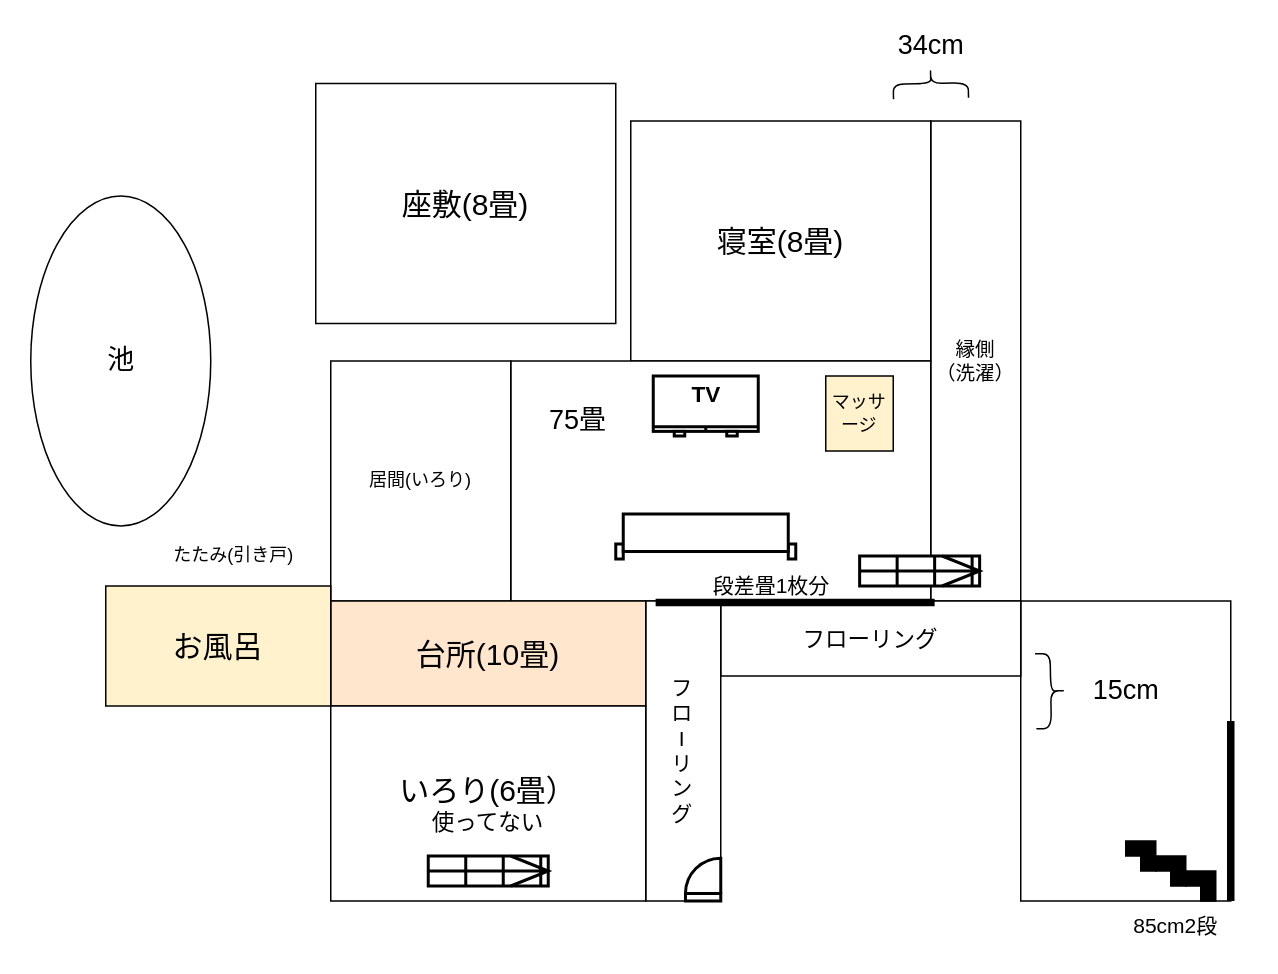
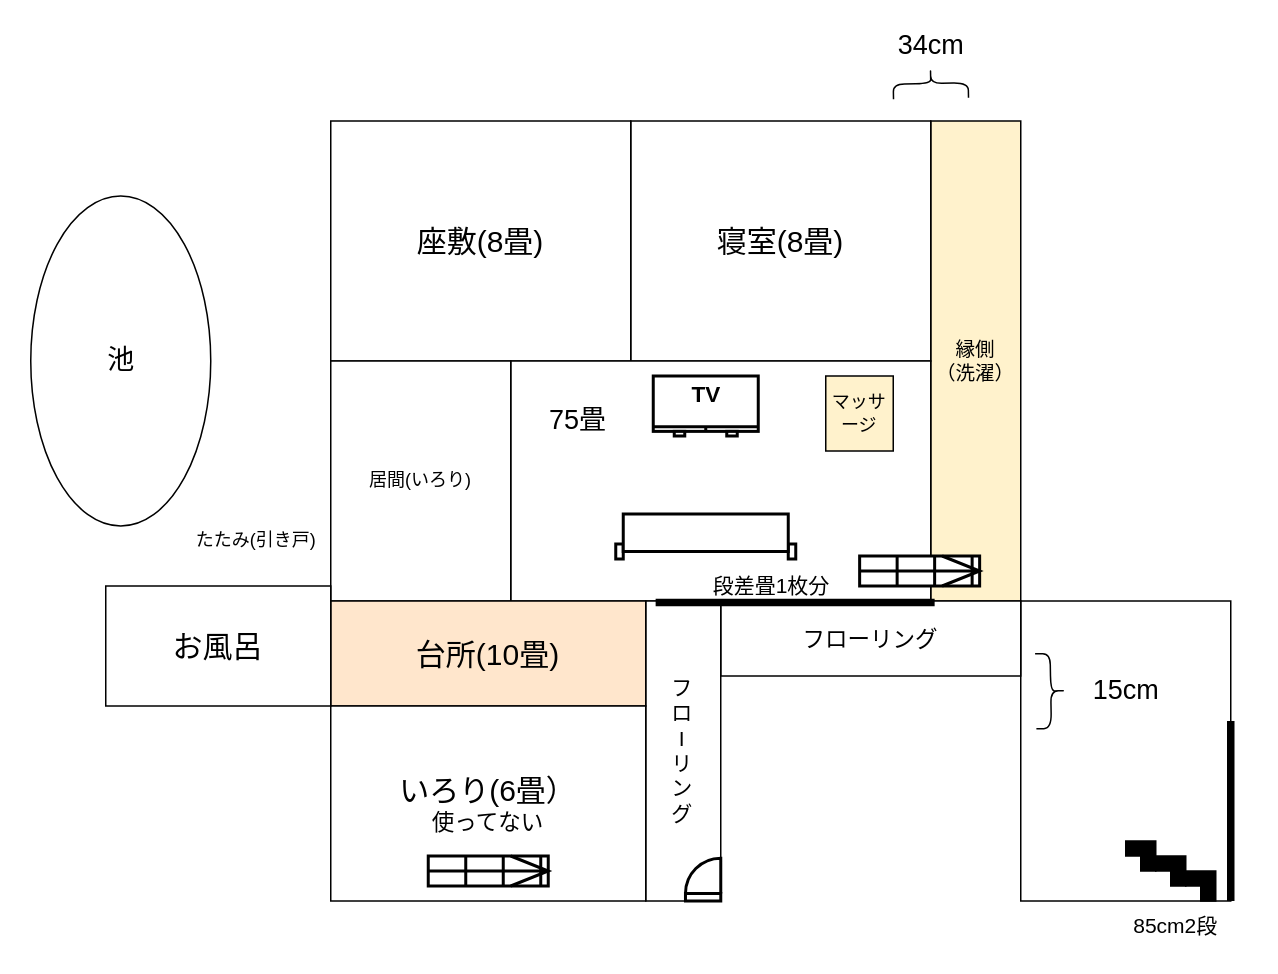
  <mxCell id="0" />
  <mxCell id="1" parent="0" />
  <mxCell id="2" value="" style="ellipse;whiteSpace=wrap;html=1;" vertex="1" parent="1"><mxGeometry x="20" y="130" width="120" height="220" as="geometry" /></mxCell>
- <mxCell id="3" value="&lt;font style=&quot;font-size: 13px&quot;&gt;縁側&lt;br&gt;（洗濯）&lt;/font&gt;" style="rounded=0;whiteSpace=wrap;html=1;align=center;" vertex="1" parent="1"><mxGeometry x="620" y="80" width="60" height="320" as="geometry" /></mxCell>
+ <mxCell id="3" value="&lt;font style=&quot;font-size: 13px&quot;&gt;縁側&lt;br&gt;（洗濯）&lt;/font&gt;" style="rounded=0;whiteSpace=wrap;html=1;align=center;fillColor=#fff2cc;" vertex="1" parent="1"><mxGeometry x="620" y="80" width="60" height="320" as="geometry" /></mxCell>
  <mxCell id="4" value="&lt;font style=&quot;font-size: 20px&quot;&gt;寝室(8畳)&lt;/font&gt;" style="rounded=0;whiteSpace=wrap;html=1;" vertex="1" parent="1"><mxGeometry x="420" y="80" width="200" height="160" as="geometry" /></mxCell>
- <mxCell id="5" value="&lt;font style=&quot;font-size: 20px&quot;&gt;座敷(8畳)&lt;/font&gt;" style="rounded=0;whiteSpace=wrap;html=1;" vertex="1" parent="1"><mxGeometry x="210" y="55" width="200" height="160" as="geometry" /></mxCell>
+ <mxCell id="5" value="&lt;font style=&quot;font-size: 20px&quot;&gt;座敷(8畳)&lt;/font&gt;" style="rounded=0;whiteSpace=wrap;html=1;" vertex="1" parent="1"><mxGeometry x="220" y="80" width="200" height="160" as="geometry" /></mxCell>
  <mxCell id="6" value="" style="rounded=0;whiteSpace=wrap;html=1;" vertex="1" parent="1"><mxGeometry x="340" y="240" width="280" height="160" as="geometry" /></mxCell>
  <mxCell id="7" value="居間(いろり)" style="whiteSpace=wrap;html=1;" vertex="1" parent="1"><mxGeometry x="220" y="240" width="120" height="160" as="geometry" /></mxCell>
  <mxCell id="8" value="" style="rounded=0;whiteSpace=wrap;html=1;" vertex="1" parent="1"><mxGeometry x="680" y="400" width="140" height="200" as="geometry" /></mxCell>
  <mxCell id="9" value="&lt;font style=&quot;font-size: 15px&quot;&gt;フローリング&lt;/font&gt;" style="rounded=0;whiteSpace=wrap;html=1;" vertex="1" parent="1"><mxGeometry x="480" y="400" width="200" height="50" as="geometry" /></mxCell>
  <mxCell id="10" value="" style="rounded=0;whiteSpace=wrap;html=1;" vertex="1" parent="1"><mxGeometry x="430" y="400" width="50" height="200" as="geometry" /></mxCell>
  <mxCell id="11" value="&lt;font style=&quot;font-size: 20px&quot;&gt;台所(10畳)&lt;/font&gt;" style="rounded=0;whiteSpace=wrap;html=1;fillColor=#ffe6cc;" vertex="1" parent="1"><mxGeometry x="220" y="400" width="210" height="70" as="geometry" /></mxCell>
  <mxCell id="12" value="&lt;font&gt;&lt;span style=&quot;font-size: 20px&quot;&gt;いろり(6畳）&lt;/span&gt;&lt;br&gt;&lt;font style=&quot;font-size: 15px&quot;&gt;使ってない&lt;/font&gt;&lt;br&gt;&lt;/font&gt;" style="rounded=0;whiteSpace=wrap;html=1;" vertex="1" parent="1"><mxGeometry x="220" y="470" width="210" height="130" as="geometry" /></mxCell>
- <mxCell id="13" value="&lt;font style=&quot;font-size: 20px&quot;&gt;お風呂&lt;/font&gt;" style="rounded=0;whiteSpace=wrap;html=1;fillColor=#fff2cc;" vertex="1" parent="1"><mxGeometry x="70" y="390" width="150" height="80" as="geometry" /></mxCell>
- <mxCell id="14" value="たたみ(引き戸)" style="text;html=1;align=center;verticalAlign=middle;resizable=0;points=[];autosize=1;" vertex="1" parent="1"><mxGeometry x="105" y="360" width="100" height="20" as="geometry" /></mxCell>
+ <mxCell id="13" value="&lt;font style=&quot;font-size: 20px&quot;&gt;お風呂&lt;/font&gt;" style="rounded=0;whiteSpace=wrap;html=1;" vertex="1" parent="1"><mxGeometry x="70" y="390" width="150" height="80" as="geometry" /></mxCell>
+ <mxCell id="14" value="たたみ(引き戸)" style="text;html=1;align=center;verticalAlign=middle;resizable=0;points=[];autosize=1;" vertex="1" parent="1"><mxGeometry x="120" y="350" width="100" height="20" as="geometry" /></mxCell>
  <mxCell id="15" value="&lt;font style=&quot;font-size: 18px&quot;&gt;池&lt;/font&gt;" style="text;html=1;align=center;verticalAlign=middle;resizable=0;points=[];autosize=1;" vertex="1" parent="1"><mxGeometry x="65" y="230" width="30" height="20" as="geometry" /></mxCell>
  <mxCell id="16" value="マッサージ" style="rounded=0;whiteSpace=wrap;html=1;fillColor=#fff2cc;" vertex="1" parent="1"><mxGeometry x="550" y="250" width="45" height="50" as="geometry" /></mxCell>
  <mxCell id="17" value="&lt;font style=&quot;font-size: 18px&quot;&gt;75畳&lt;/font&gt;" style="text;html=1;strokeColor=none;fillColor=none;align=center;verticalAlign=middle;whiteSpace=wrap;rounded=0;" vertex="1" parent="1"><mxGeometry x="350" y="270" width="70" height="20" as="geometry" /></mxCell>
  <mxCell id="18" value="" style="group" vertex="1" connectable="0" parent="1"><mxGeometry x="580" y="20" width="65.171" height="45.435" as="geometry" /></mxCell>
  <mxCell id="19" value="" style="shape=curlyBracket;whiteSpace=wrap;html=1;rounded=1;rotation=89;size=0.5;" vertex="1" parent="18"><mxGeometry x="30" y="10" width="20" height="50" as="geometry" /></mxCell>
  <mxCell id="20" value="&lt;font style=&quot;font-size: 18px&quot;&gt;34cm&lt;/font&gt;" style="text;html=1;align=center;verticalAlign=middle;resizable=0;points=[];autosize=1;" vertex="1" parent="18"><mxGeometry x="10" width="60" height="20" as="geometry" /></mxCell>
  <mxCell id="21" value="" style="shape=curlyBracket;whiteSpace=wrap;html=1;rounded=1;rotation=179;size=0.5;" vertex="1" parent="1"><mxGeometry x="690" y="435" width="20" height="50" as="geometry" /></mxCell>
  <mxCell id="22" value="&lt;font style=&quot;font-size: 18px&quot;&gt;15cm&lt;/font&gt;" style="text;html=1;align=center;verticalAlign=middle;resizable=0;points=[];autosize=1;rotation=0;" vertex="1" parent="1"><mxGeometry x="720" y="450" width="60" height="20" as="geometry" /></mxCell>
  <mxCell id="23" value="" style="line;strokeWidth=5;direction=south;html=1;fontSize=15;" vertex="1" parent="1"><mxGeometry x="810" y="480" width="20" height="120" as="geometry" /></mxCell>
  <mxCell id="24" value="" style="verticalLabelPosition=bottom;html=1;verticalAlign=top;align=center;shape=mxgraph.floorplan.doorLeft;aspect=fixed;strokeWidth=2;fontSize=15;rotation=-180;" vertex="1" parent="1"><mxGeometry x="456.47" y="575" width="23.53" height="25" as="geometry" /></mxCell>
  <mxCell id="25" value="" style="verticalLabelPosition=bottom;html=1;verticalAlign=top;align=center;shape=mxgraph.floorplan.stairs;strokeWidth=2;fontSize=15;" vertex="1" parent="1"><mxGeometry x="285" y="570" width="80" height="20" as="geometry" /></mxCell>
  <mxCell id="26" value="" style="verticalLabelPosition=bottom;html=1;verticalAlign=top;align=center;shape=mxgraph.floorplan.stairs;strokeWidth=2;fontSize=15;" vertex="1" parent="1"><mxGeometry x="572.59" y="370" width="80" height="20" as="geometry" /></mxCell>
  <mxCell id="27" value="" style="verticalLabelPosition=bottom;html=1;verticalAlign=top;align=center;shape=mxgraph.floorplan.doorOverhead;strokeWidth=2;fontSize=15;" vertex="1" parent="1"><mxGeometry x="410" y="342" width="120" height="30" as="geometry" /></mxCell>
  <mxCell id="28" value="" style="verticalLabelPosition=bottom;html=1;verticalAlign=top;align=center;shape=mxgraph.floorplan.dresser;strokeWidth=2;fontSize=14;" vertex="1" parent="1"><mxGeometry x="435" y="250" width="70" height="40" as="geometry" /></mxCell>
  <mxCell id="29" value="&lt;font style=&quot;font-size: 15px&quot;&gt;TV&lt;/font&gt;" style="text;strokeColor=none;fillColor=none;html=1;fontSize=24;fontStyle=1;verticalAlign=middle;align=center;" vertex="1" parent="1"><mxGeometry x="420" y="240" width="100" height="40" as="geometry" /></mxCell>
  <mxCell id="30" value="" style="verticalLabelPosition=bottom;html=1;verticalAlign=top;align=center;shape=mxgraph.floorplan.wallCorner;fillColor=#000000;direction=south;strokeWidth=1;fontSize=14;" vertex="1" parent="1"><mxGeometry x="770" y="570" width="20" height="20" as="geometry" /></mxCell>
  <mxCell id="31" value="" style="verticalLabelPosition=bottom;html=1;verticalAlign=top;align=center;shape=mxgraph.floorplan.wallCorner;fillColor=#000000;direction=south;strokeWidth=1;fontSize=14;rotation=0;" vertex="1" parent="1"><mxGeometry x="790" y="580" width="20" height="20" as="geometry" /></mxCell>
  <mxCell id="32" value="" style="verticalLabelPosition=bottom;html=1;verticalAlign=top;align=center;shape=mxgraph.floorplan.wallCorner;fillColor=#000000;direction=south;strokeWidth=1;fontSize=14;" vertex="1" parent="1"><mxGeometry x="750" y="560" width="20" height="20" as="geometry" /></mxCell>
  <mxCell id="33" value="85cm2段" style="text;html=1;align=center;verticalAlign=middle;resizable=0;points=[];autosize=1;fontSize=14;" vertex="1" parent="1"><mxGeometry x="750" y="606" width="66" height="21" as="geometry" /></mxCell>
  <mxCell id="34" value="フロIリング" style="text;html=1;strokeColor=none;fillColor=none;align=center;verticalAlign=middle;whiteSpace=wrap;rounded=0;fontSize=14;" vertex="1" parent="1"><mxGeometry x="445" y="429" width="19" height="141" as="geometry" /></mxCell>
  <mxCell id="35" value="" style="line;strokeWidth=5;direction=south;html=1;fontSize=15;rotation=-90;" vertex="1" parent="1"><mxGeometry x="519.59" y="308" width="20" height="186" as="geometry" /></mxCell>
  <mxCell id="36" value="段差畳1枚分" style="text;html=1;strokeColor=none;fillColor=none;align=center;verticalAlign=middle;whiteSpace=wrap;rounded=0;fontSize=14;" vertex="1" parent="1"><mxGeometry x="460" y="380" width="108" height="20" as="geometry" /></mxCell>
